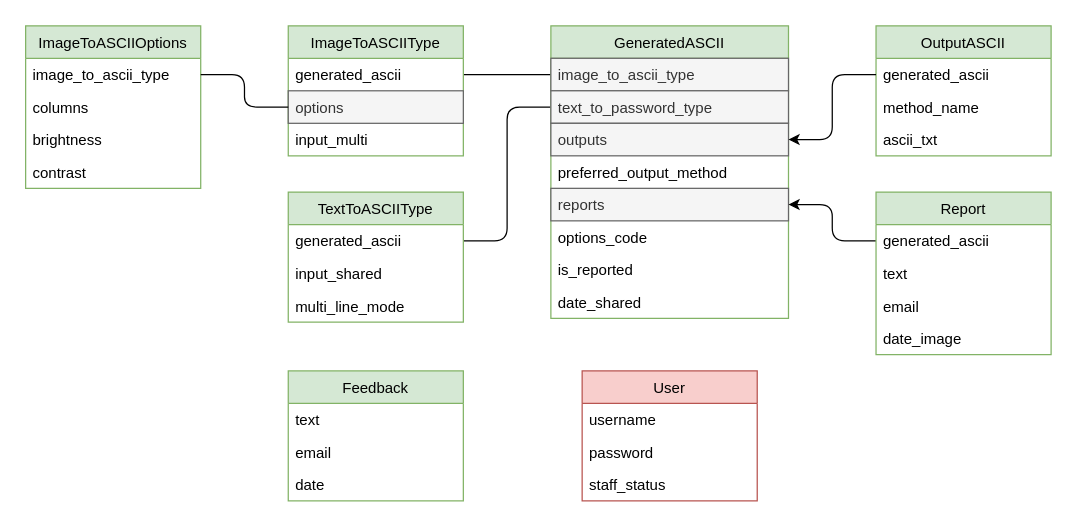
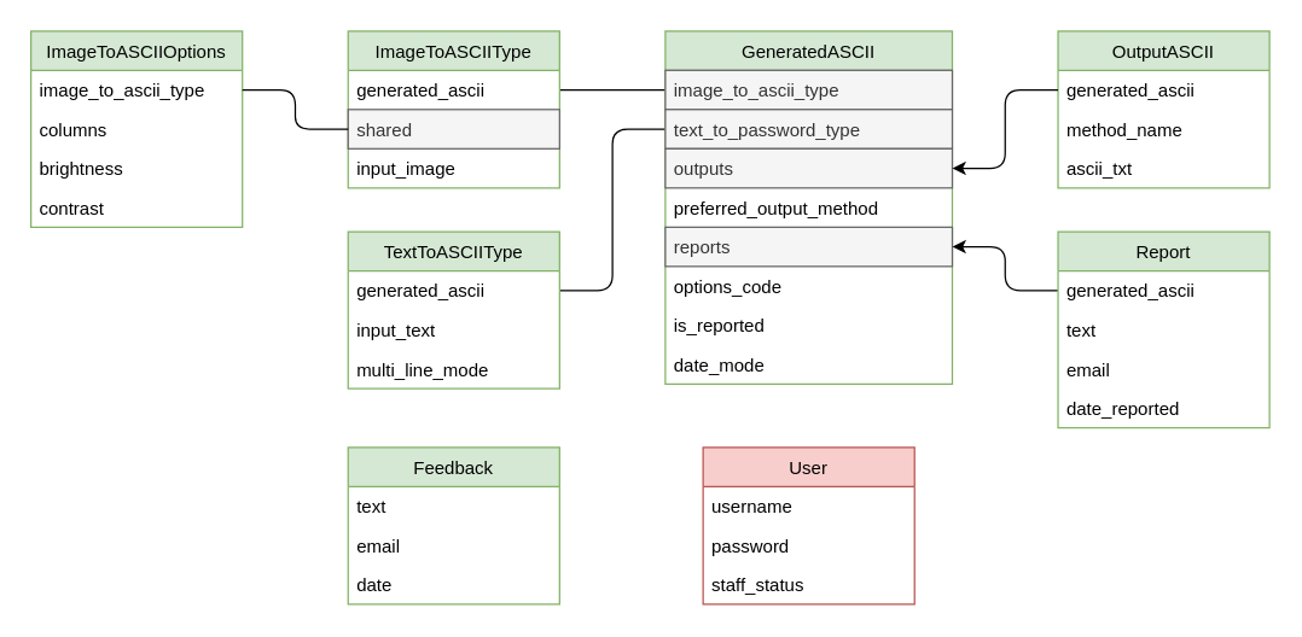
  <mxCell id="0" />
  <mxCell id="1" parent="0" />
  <mxCell id="2" value="" style="endArrow=none;html=1;edgeStyle=orthogonalEdgeStyle;" edge="1" parent="1" source="14" target="6"><mxGeometry width="50" height="50" relative="1" as="geometry"><mxPoint x="400" y="240" as="sourcePoint" /><mxPoint x="450" y="190" as="targetPoint" /></mxGeometry></mxCell>
  <mxCell id="3" value="" style="endArrow=none;html=1;edgeStyle=orthogonalEdgeStyle;" edge="1" parent="1" source="18" target="5"><mxGeometry width="50" height="50" relative="1" as="geometry"><mxPoint x="430" y="90" as="sourcePoint" /><mxPoint x="480" y="40" as="targetPoint" /></mxGeometry></mxCell>
  <mxCell id="4" value="GeneratedASCII" style="swimlane;fontStyle=0;childLayout=stackLayout;horizontal=1;startSize=26;fillColor=#d5e8d4;horizontalStack=0;resizeParent=1;resizeParentMax=0;resizeLast=0;collapsible=1;marginBottom=0;strokeColor=#82b366;sketch=0;" vertex="1" parent="1"><mxGeometry x="440" y="20" width="190" height="234" as="geometry" /></mxCell>
  <mxCell id="5" value="image_to_ascii_type" style="text;strokeColor=#666666;fillColor=#f5f5f5;align=left;verticalAlign=top;spacingLeft=4;spacingRight=4;overflow=hidden;rotatable=0;points=[[0,0.5],[1,0.5]];portConstraint=eastwest;fontColor=#333333;" vertex="1" parent="4"><mxGeometry y="26" width="190" height="26" as="geometry" /></mxCell>
  <mxCell id="6" value="text_to_password_type" style="text;strokeColor=#666666;fillColor=#f5f5f5;align=left;verticalAlign=top;spacingLeft=4;spacingRight=4;overflow=hidden;rotatable=0;points=[[0,0.5],[1,0.5]];portConstraint=eastwest;fontColor=#333333;" vertex="1" parent="4"><mxGeometry y="52" width="190" height="26" as="geometry" /></mxCell>
  <mxCell id="7" value="outputs" style="text;strokeColor=#666666;fillColor=#f5f5f5;align=left;verticalAlign=top;spacingLeft=4;spacingRight=4;overflow=hidden;rotatable=0;points=[[0,0.5],[1,0.5]];portConstraint=eastwest;fontColor=#333333;" vertex="1" parent="4"><mxGeometry y="78" width="190" height="26" as="geometry" /></mxCell>
  <mxCell id="8" value="preferred_output_method" style="text;align=left;verticalAlign=top;spacingLeft=4;spacingRight=4;overflow=hidden;rotatable=0;points=[[0,0.5],[1,0.5]];portConstraint=eastwest;" vertex="1" parent="4"><mxGeometry y="104" width="190" height="26" as="geometry" /></mxCell>
  <mxCell id="9" value="reports" style="text;strokeColor=#666666;fillColor=#f5f5f5;align=left;verticalAlign=top;spacingLeft=4;spacingRight=4;overflow=hidden;rotatable=0;points=[[0,0.5],[1,0.5]];portConstraint=eastwest;fontColor=#333333;" vertex="1" parent="4"><mxGeometry y="130" width="190" height="26" as="geometry" /></mxCell>
  <mxCell id="10" value="options_code" style="text;strokeColor=none;fillColor=none;align=left;verticalAlign=top;spacingLeft=4;spacingRight=4;overflow=hidden;rotatable=0;points=[[0,0.5],[1,0.5]];portConstraint=eastwest;" vertex="1" parent="4"><mxGeometry y="156" width="190" height="26" as="geometry" /></mxCell>
  <mxCell id="11" value="is_reported" style="text;strokeColor=none;fillColor=none;align=left;verticalAlign=top;spacingLeft=4;spacingRight=4;overflow=hidden;rotatable=0;points=[[0,0.5],[1,0.5]];portConstraint=eastwest;" vertex="1" parent="4"><mxGeometry y="182" width="190" height="26" as="geometry" /></mxCell>
- <mxCell id="12" value="date_shared" style="text;strokeColor=none;fillColor=none;align=left;verticalAlign=top;spacingLeft=4;spacingRight=4;overflow=hidden;rotatable=0;points=[[0,0.5],[1,0.5]];portConstraint=eastwest;" vertex="1" parent="4"><mxGeometry y="208" width="190" height="26" as="geometry" /></mxCell>
+ <mxCell id="12" value="date_mode" style="text;strokeColor=none;fillColor=none;align=left;verticalAlign=top;spacingLeft=4;spacingRight=4;overflow=hidden;rotatable=0;points=[[0,0.5],[1,0.5]];portConstraint=eastwest;" vertex="1" parent="4"><mxGeometry y="208" width="190" height="26" as="geometry" /></mxCell>
  <mxCell id="13" value="TextToASCIIType" style="swimlane;fontStyle=0;childLayout=stackLayout;horizontal=1;startSize=26;fillColor=#d5e8d4;horizontalStack=0;resizeParent=1;resizeParentMax=0;resizeLast=0;collapsible=1;marginBottom=0;strokeColor=#82b366;rounded=0;sketch=0;glass=0;shadow=0;" vertex="1" parent="1"><mxGeometry x="230" y="153" width="140" height="104" as="geometry" /></mxCell>
  <mxCell id="14" value="generated_ascii" style="text;align=left;verticalAlign=top;spacingLeft=4;spacingRight=4;overflow=hidden;rotatable=0;points=[[0,0.5],[1,0.5]];portConstraint=eastwest;" vertex="1" parent="13"><mxGeometry y="26" width="140" height="26" as="geometry" /></mxCell>
- <mxCell id="15" value="input_shared" style="text;strokeColor=none;fillColor=none;align=left;verticalAlign=top;spacingLeft=4;spacingRight=4;overflow=hidden;rotatable=0;points=[[0,0.5],[1,0.5]];portConstraint=eastwest;" vertex="1" parent="13"><mxGeometry y="52" width="140" height="26" as="geometry" /></mxCell>
+ <mxCell id="15" value="input_text" style="text;strokeColor=none;fillColor=none;align=left;verticalAlign=top;spacingLeft=4;spacingRight=4;overflow=hidden;rotatable=0;points=[[0,0.5],[1,0.5]];portConstraint=eastwest;" vertex="1" parent="13"><mxGeometry y="52" width="140" height="26" as="geometry" /></mxCell>
  <mxCell id="16" value="multi_line_mode" style="text;align=left;verticalAlign=top;spacingLeft=4;spacingRight=4;overflow=hidden;rotatable=0;points=[[0,0.5],[1,0.5]];portConstraint=eastwest;" vertex="1" parent="13"><mxGeometry y="78" width="140" height="26" as="geometry" /></mxCell>
  <mxCell id="17" value="ImageToASCIIType" style="swimlane;fontStyle=0;childLayout=stackLayout;horizontal=1;startSize=26;fillColor=#d5e8d4;horizontalStack=0;resizeParent=1;resizeParentMax=0;resizeLast=0;collapsible=1;marginBottom=0;strokeColor=#82b366;sketch=0;" vertex="1" parent="1"><mxGeometry x="230" y="20" width="140" height="104" as="geometry" /></mxCell>
  <mxCell id="18" value="generated_ascii" style="text;align=left;verticalAlign=top;spacingLeft=4;spacingRight=4;overflow=hidden;rotatable=0;points=[[0,0.5],[1,0.5]];portConstraint=eastwest;" vertex="1" parent="17"><mxGeometry y="26" width="140" height="26" as="geometry" /></mxCell>
- <mxCell id="19" value="options" style="text;align=left;verticalAlign=top;spacingLeft=4;spacingRight=4;overflow=hidden;rotatable=0;points=[[0,0.5],[1,0.5]];portConstraint=eastwest;fillColor=#f5f5f5;strokeColor=#666666;fontColor=#333333;" vertex="1" parent="17"><mxGeometry y="52" width="140" height="26" as="geometry" /></mxCell>
- <mxCell id="20" value="input_multi" style="text;strokeColor=none;fillColor=none;align=left;verticalAlign=top;spacingLeft=4;spacingRight=4;overflow=hidden;rotatable=0;points=[[0,0.5],[1,0.5]];portConstraint=eastwest;" vertex="1" parent="17"><mxGeometry y="78" width="140" height="26" as="geometry" /></mxCell>
+ <mxCell id="19" value="shared" style="text;align=left;verticalAlign=top;spacingLeft=4;spacingRight=4;overflow=hidden;rotatable=0;points=[[0,0.5],[1,0.5]];portConstraint=eastwest;fillColor=#f5f5f5;strokeColor=#666666;fontColor=#333333;" vertex="1" parent="17"><mxGeometry y="52" width="140" height="26" as="geometry" /></mxCell>
+ <mxCell id="20" value="input_image" style="text;strokeColor=none;fillColor=none;align=left;verticalAlign=top;spacingLeft=4;spacingRight=4;overflow=hidden;rotatable=0;points=[[0,0.5],[1,0.5]];portConstraint=eastwest;" vertex="1" parent="17"><mxGeometry y="78" width="140" height="26" as="geometry" /></mxCell>
  <mxCell id="21" value="OutputASCII" style="swimlane;fontStyle=0;childLayout=stackLayout;horizontal=1;startSize=26;fillColor=#d5e8d4;horizontalStack=0;resizeParent=1;resizeParentMax=0;resizeLast=0;collapsible=1;marginBottom=0;strokeColor=#82b366;sketch=0;" vertex="1" parent="1"><mxGeometry x="700" y="20" width="140" height="104" as="geometry" /></mxCell>
  <mxCell id="22" value="generated_ascii" style="text;strokeColor=none;fillColor=none;align=left;verticalAlign=top;spacingLeft=4;spacingRight=4;overflow=hidden;rotatable=0;points=[[0,0.5],[1,0.5]];portConstraint=eastwest;" vertex="1" parent="21"><mxGeometry y="26" width="140" height="26" as="geometry" /></mxCell>
  <mxCell id="23" value="method_name" style="text;strokeColor=none;fillColor=none;align=left;verticalAlign=top;spacingLeft=4;spacingRight=4;overflow=hidden;rotatable=0;points=[[0,0.5],[1,0.5]];portConstraint=eastwest;" vertex="1" parent="21"><mxGeometry y="52" width="140" height="26" as="geometry" /></mxCell>
  <mxCell id="24" value="ascii_txt" style="text;strokeColor=none;fillColor=none;align=left;verticalAlign=top;spacingLeft=4;spacingRight=4;overflow=hidden;rotatable=0;points=[[0,0.5],[1,0.5]];portConstraint=eastwest;" vertex="1" parent="21"><mxGeometry y="78" width="140" height="26" as="geometry" /></mxCell>
  <mxCell id="25" value="" style="endArrow=classic;html=1;edgeStyle=orthogonalEdgeStyle;" edge="1" parent="1" source="22" target="7"><mxGeometry width="50" height="50" relative="1" as="geometry"><mxPoint x="820" y="220" as="sourcePoint" /><mxPoint x="870" y="170" as="targetPoint" /></mxGeometry></mxCell>
  <mxCell id="26" value="" style="endArrow=classic;html=1;edgeStyle=orthogonalEdgeStyle;" edge="1" parent="1" source="28" target="9"><mxGeometry width="50" height="50" relative="1" as="geometry"><mxPoint x="710" y="210" as="sourcePoint" /><mxPoint x="760" y="160" as="targetPoint" /></mxGeometry></mxCell>
  <mxCell id="27" value="Report" style="swimlane;fontStyle=0;childLayout=stackLayout;horizontal=1;startSize=26;fillColor=#d5e8d4;horizontalStack=0;resizeParent=1;resizeParentMax=0;resizeLast=0;collapsible=1;marginBottom=0;strokeColor=#82b366;sketch=0;" vertex="1" parent="1"><mxGeometry x="700" y="153" width="140" height="130" as="geometry" /></mxCell>
  <mxCell id="28" value="generated_ascii" style="text;strokeColor=none;fillColor=none;align=left;verticalAlign=top;spacingLeft=4;spacingRight=4;overflow=hidden;rotatable=0;points=[[0,0.5],[1,0.5]];portConstraint=eastwest;" vertex="1" parent="27"><mxGeometry y="26" width="140" height="26" as="geometry" /></mxCell>
  <mxCell id="29" value="text" style="text;strokeColor=none;fillColor=none;align=left;verticalAlign=top;spacingLeft=4;spacingRight=4;overflow=hidden;rotatable=0;points=[[0,0.5],[1,0.5]];portConstraint=eastwest;" vertex="1" parent="27"><mxGeometry y="52" width="140" height="26" as="geometry" /></mxCell>
  <mxCell id="30" value="email" style="text;strokeColor=none;fillColor=none;align=left;verticalAlign=top;spacingLeft=4;spacingRight=4;overflow=hidden;rotatable=0;points=[[0,0.5],[1,0.5]];portConstraint=eastwest;" vertex="1" parent="27"><mxGeometry y="78" width="140" height="26" as="geometry" /></mxCell>
- <mxCell id="31" value="date_image" style="text;strokeColor=none;fillColor=none;align=left;verticalAlign=top;spacingLeft=4;spacingRight=4;overflow=hidden;rotatable=0;points=[[0,0.5],[1,0.5]];portConstraint=eastwest;" vertex="1" parent="27"><mxGeometry y="104" width="140" height="26" as="geometry" /></mxCell>
+ <mxCell id="31" value="date_reported" style="text;strokeColor=none;fillColor=none;align=left;verticalAlign=top;spacingLeft=4;spacingRight=4;overflow=hidden;rotatable=0;points=[[0,0.5],[1,0.5]];portConstraint=eastwest;" vertex="1" parent="27"><mxGeometry y="104" width="140" height="26" as="geometry" /></mxCell>
  <mxCell id="32" value="User" style="swimlane;fontStyle=0;childLayout=stackLayout;horizontal=1;startSize=26;fillColor=#f8cecc;horizontalStack=0;resizeParent=1;resizeParentMax=0;resizeLast=0;collapsible=1;marginBottom=0;strokeColor=#b85450;" vertex="1" parent="1"><mxGeometry x="465" y="296" width="140" height="104" as="geometry" /></mxCell>
  <mxCell id="33" value="username" style="text;strokeColor=none;fillColor=none;align=left;verticalAlign=top;spacingLeft=4;spacingRight=4;overflow=hidden;rotatable=0;points=[[0,0.5],[1,0.5]];portConstraint=eastwest;" vertex="1" parent="32"><mxGeometry y="26" width="140" height="26" as="geometry" /></mxCell>
  <mxCell id="34" value="password" style="text;strokeColor=none;fillColor=none;align=left;verticalAlign=top;spacingLeft=4;spacingRight=4;overflow=hidden;rotatable=0;points=[[0,0.5],[1,0.5]];portConstraint=eastwest;" vertex="1" parent="32"><mxGeometry y="52" width="140" height="26" as="geometry" /></mxCell>
  <mxCell id="35" value="staff_status" style="text;strokeColor=none;fillColor=none;align=left;verticalAlign=top;spacingLeft=4;spacingRight=4;overflow=hidden;rotatable=0;points=[[0,0.5],[1,0.5]];portConstraint=eastwest;" vertex="1" parent="32"><mxGeometry y="78" width="140" height="26" as="geometry" /></mxCell>
  <mxCell id="36" value="Feedback" style="swimlane;fontStyle=0;childLayout=stackLayout;horizontal=1;startSize=26;fillColor=#d5e8d4;horizontalStack=0;resizeParent=1;resizeParentMax=0;resizeLast=0;collapsible=1;marginBottom=0;strokeColor=#82b366;" vertex="1" parent="1"><mxGeometry x="230" y="296" width="140" height="104" as="geometry" /></mxCell>
  <mxCell id="37" value="text" style="text;strokeColor=none;fillColor=none;align=left;verticalAlign=top;spacingLeft=4;spacingRight=4;overflow=hidden;rotatable=0;points=[[0,0.5],[1,0.5]];portConstraint=eastwest;" vertex="1" parent="36"><mxGeometry y="26" width="140" height="26" as="geometry" /></mxCell>
  <mxCell id="38" value="email" style="text;strokeColor=none;fillColor=none;align=left;verticalAlign=top;spacingLeft=4;spacingRight=4;overflow=hidden;rotatable=0;points=[[0,0.5],[1,0.5]];portConstraint=eastwest;" vertex="1" parent="36"><mxGeometry y="52" width="140" height="26" as="geometry" /></mxCell>
  <mxCell id="39" value="date" style="text;strokeColor=none;fillColor=none;align=left;verticalAlign=top;spacingLeft=4;spacingRight=4;overflow=hidden;rotatable=0;points=[[0,0.5],[1,0.5]];portConstraint=eastwest;" vertex="1" parent="36"><mxGeometry y="78" width="140" height="26" as="geometry" /></mxCell>
  <mxCell id="40" value="ImageToASCIIOptions" style="swimlane;fontStyle=0;childLayout=stackLayout;horizontal=1;startSize=26;fillColor=#d5e8d4;horizontalStack=0;resizeParent=1;resizeParentMax=0;resizeLast=0;collapsible=1;marginBottom=0;strokeColor=#82b366;" vertex="1" parent="1"><mxGeometry x="20" y="20" width="140" height="130" as="geometry" /></mxCell>
  <mxCell id="41" value="image_to_ascii_type" style="text;strokeColor=none;fillColor=none;align=left;verticalAlign=top;spacingLeft=4;spacingRight=4;overflow=hidden;rotatable=0;points=[[0,0.5],[1,0.5]];portConstraint=eastwest;" vertex="1" parent="40"><mxGeometry y="26" width="140" height="26" as="geometry" /></mxCell>
  <mxCell id="42" value="columns" style="text;strokeColor=none;fillColor=none;align=left;verticalAlign=top;spacingLeft=4;spacingRight=4;overflow=hidden;rotatable=0;points=[[0,0.5],[1,0.5]];portConstraint=eastwest;" vertex="1" parent="40"><mxGeometry y="52" width="140" height="26" as="geometry" /></mxCell>
  <mxCell id="43" value="brightness" style="text;strokeColor=none;fillColor=none;align=left;verticalAlign=top;spacingLeft=4;spacingRight=4;overflow=hidden;rotatable=0;points=[[0,0.5],[1,0.5]];portConstraint=eastwest;" vertex="1" parent="40"><mxGeometry y="78" width="140" height="26" as="geometry" /></mxCell>
  <mxCell id="44" value="contrast" style="text;strokeColor=none;fillColor=none;align=left;verticalAlign=top;spacingLeft=4;spacingRight=4;overflow=hidden;rotatable=0;points=[[0,0.5],[1,0.5]];portConstraint=eastwest;" vertex="1" parent="40"><mxGeometry y="104" width="140" height="26" as="geometry" /></mxCell>
  <mxCell id="45" value="" style="endArrow=none;html=1;edgeStyle=orthogonalEdgeStyle;" edge="1" parent="1" source="41" target="19"><mxGeometry width="50" height="50" relative="1" as="geometry"><mxPoint x="110" y="230" as="sourcePoint" /><mxPoint x="160" y="180" as="targetPoint" /></mxGeometry></mxCell>
